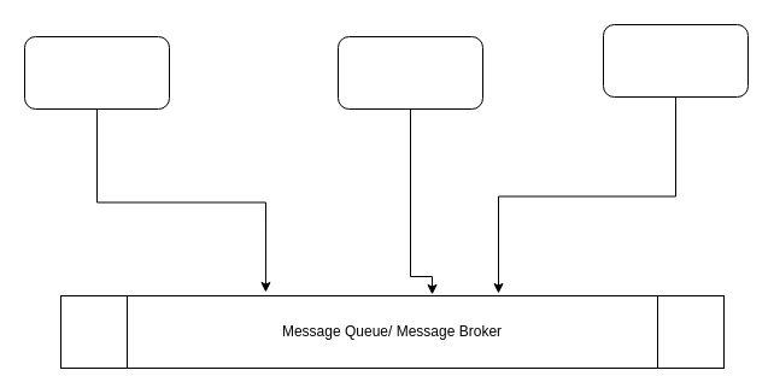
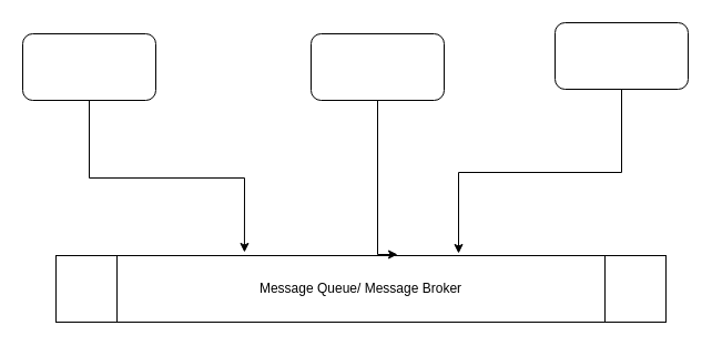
  <mxCell id="0" />
  <mxCell id="1" parent="0" />
  <mxCell id="2" style="edgeStyle=orthogonalEdgeStyle;rounded=0;orthogonalLoop=1;jettySize=auto;html=1;entryX=0.309;entryY=-0.05;entryDx=0;entryDy=0;entryPerimeter=0;" edge="1" parent="1" source="3" target="4"><mxGeometry relative="1" as="geometry"><mxPoint x="220" y="190" as="targetPoint" /></mxGeometry></mxCell>
  <mxCell id="3" value="" style="rounded=1;whiteSpace=wrap;html=1;" vertex="1" parent="1"><mxGeometry x="20" y="30" width="120" height="60" as="geometry" /></mxCell>
- <mxCell id="4" value="Message Queue/ Message Broker" style="shape=process;whiteSpace=wrap;html=1;backgroundOutline=1;" vertex="1" parent="1"><mxGeometry x="50" y="245" width="550" height="60" as="geometry" /></mxCell>
+ <mxCell id="4" value="Message Queue/ Message Broker" style="shape=process;whiteSpace=wrap;html=1;backgroundOutline=1;" vertex="1" parent="1"><mxGeometry x="50" y="230" width="550" height="60" as="geometry" /></mxCell>
  <mxCell id="5" style="edgeStyle=orthogonalEdgeStyle;rounded=0;orthogonalLoop=1;jettySize=auto;html=1;entryX=0.56;entryY=-0.017;entryDx=0;entryDy=0;entryPerimeter=0;" edge="1" parent="1" source="6" target="4"><mxGeometry relative="1" as="geometry"><Array as="points"><mxPoint x="340" y="229" /></Array></mxGeometry></mxCell>
  <mxCell id="6" value="" style="rounded=1;whiteSpace=wrap;html=1;" vertex="1" parent="1"><mxGeometry x="280" y="30" width="120" height="60" as="geometry" /></mxCell>
  <mxCell id="7" style="edgeStyle=orthogonalEdgeStyle;rounded=0;orthogonalLoop=1;jettySize=auto;html=1;entryX=0.66;entryY=-0.033;entryDx=0;entryDy=0;entryPerimeter=0;" edge="1" parent="1" source="8" target="4"><mxGeometry relative="1" as="geometry" /></mxCell>
  <mxCell id="8" value="" style="rounded=1;whiteSpace=wrap;html=1;" vertex="1" parent="1"><mxGeometry x="500" y="20" width="120" height="60" as="geometry" /></mxCell>
